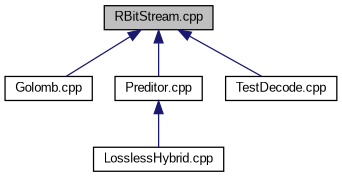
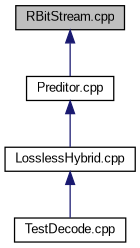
  digraph {
    fontname="Liberation Sans"
    node [color=black fillcolor=white fontname="Liberation Sans" fontsize=10 shape=record style=filled]
    edge [color=midnightblue dir=back fontname="Liberation Sans" fontsize=10 labelfontname=Helvetica labelfontsize=10 style=solid]
    n1 [fillcolor=grey75 fontcolor=black height=0.2 label="RBitStream.cpp" width=0.4]
-   n2 [height=0.2 label="Golomb.cpp" width=0.4]
    n3 [height=0.2 label="Preditor.cpp" width=0.4]
    n4 [height=0.2 label="LosslessHybrid.cpp" width=0.4]
    n5 [height=0.2 label="TestDecode.cpp" width=0.4]
-   n1 -> n2
    n1 -> n3
    n3 -> n4
-   n1 -> n5
+   n4 -> n5
  }
